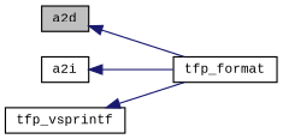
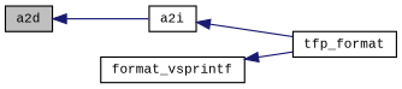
  digraph {
    fontname="Liberation Mono"
    rankdir=LR
    node [color=black fillcolor=white fontname="Liberation Mono" fontsize=10 shape=record style=filled]
    edge [color=midnightblue dir=back fontname="Liberation Mono" fontsize=10 labelfontname=Helvetica labelfontsize=10 style=solid]
    n1 [fillcolor=grey75 fontcolor=black height=0.2 label=a2d width=0.4]
    n2 [height=0.2 label=a2i width=0.4]
    n3 [height=0.2 label=tfp_format width=0.4]
-   n4 [height=0.2 label=tfp_vsprintf width=0.4]
-   n1 -> n3
+   n4 [height=0.2 label=format_vsprintf width=0.4]
+   n1 -> n2
    n2 -> n3
    n4 -> n3
  }
